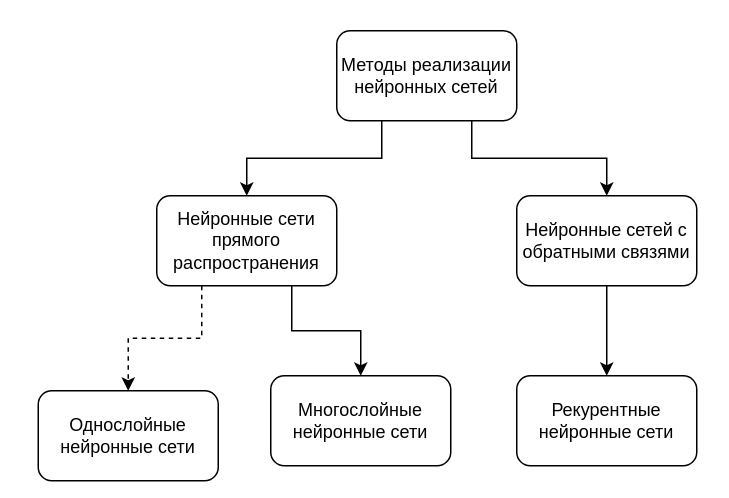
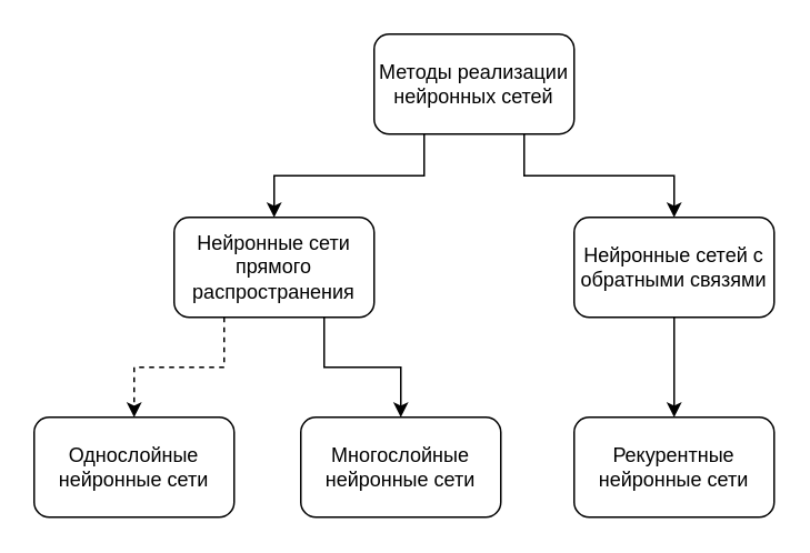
  <mxCell id="0" />
  <mxCell id="1" parent="0" />
  <mxCell id="2" style="edgeStyle=orthogonalEdgeStyle;rounded=0;orthogonalLoop=1;jettySize=auto;html=1;exitX=0.75;exitY=1;exitDx=0;exitDy=0;entryX=0.5;entryY=0;entryDx=0;entryDy=0;" edge="1" parent="1" source="4" target="7"><mxGeometry relative="1" as="geometry" /></mxCell>
  <mxCell id="3" style="edgeStyle=orthogonalEdgeStyle;rounded=0;orthogonalLoop=1;jettySize=auto;html=1;exitX=0.25;exitY=1;exitDx=0;exitDy=0;entryX=0.5;entryY=0;entryDx=0;entryDy=0;" edge="1" parent="1" source="4" target="10"><mxGeometry relative="1" as="geometry" /></mxCell>
  <mxCell id="4" value="Методы реализации нейронных сетей" style="rounded=1;whiteSpace=wrap;html=1;" vertex="1" parent="1"><mxGeometry x="224" y="20" width="120" height="60" as="geometry" /></mxCell>
  <mxCell id="5" value="Рекурентные нейронные сети" style="rounded=1;whiteSpace=wrap;html=1;" vertex="1" parent="1"><mxGeometry x="344" y="250" width="120" height="60" as="geometry" /></mxCell>
  <mxCell id="6" value="" style="edgeStyle=orthogonalEdgeStyle;rounded=0;orthogonalLoop=1;jettySize=auto;html=1;" edge="1" parent="1" source="7" target="5"><mxGeometry relative="1" as="geometry" /></mxCell>
  <mxCell id="7" value="Нейронные сетей с обратными связями" style="rounded=1;whiteSpace=wrap;html=1;" vertex="1" parent="1"><mxGeometry x="344" y="130" width="120" height="60" as="geometry" /></mxCell>
  <mxCell id="8" style="edgeStyle=orthogonalEdgeStyle;rounded=0;orthogonalLoop=1;jettySize=auto;html=1;exitX=0.25;exitY=1;exitDx=0;exitDy=0;entryX=0.5;entryY=0;entryDx=0;entryDy=0;dashed=1;" edge="1" parent="1" source="10" target="11"><mxGeometry relative="1" as="geometry" /></mxCell>
  <mxCell id="9" style="edgeStyle=orthogonalEdgeStyle;rounded=0;orthogonalLoop=1;jettySize=auto;html=1;exitX=0.75;exitY=1;exitDx=0;exitDy=0;entryX=0.5;entryY=0;entryDx=0;entryDy=0;" edge="1" parent="1" source="10" target="12"><mxGeometry relative="1" as="geometry" /></mxCell>
  <mxCell id="10" value="Нейронные сети прямого распространения" style="rounded=1;whiteSpace=wrap;html=1;" vertex="1" parent="1"><mxGeometry x="104" y="130" width="120" height="60" as="geometry" /></mxCell>
- <mxCell id="11" value="Однослойные нейронные сети" style="rounded=1;whiteSpace=wrap;html=1;" vertex="1" parent="1"><mxGeometry x="25" y="260" width="120" height="60" as="geometry" /></mxCell>
+ <mxCell id="11" value="Однослойные нейронные сети" style="rounded=1;whiteSpace=wrap;html=1;" vertex="1" parent="1"><mxGeometry x="20" y="250" width="120" height="60" as="geometry" /></mxCell>
  <mxCell id="12" value="Многослойные нейронные сети" style="rounded=1;whiteSpace=wrap;html=1;" vertex="1" parent="1"><mxGeometry x="180" y="250" width="120" height="60" as="geometry" /></mxCell>
